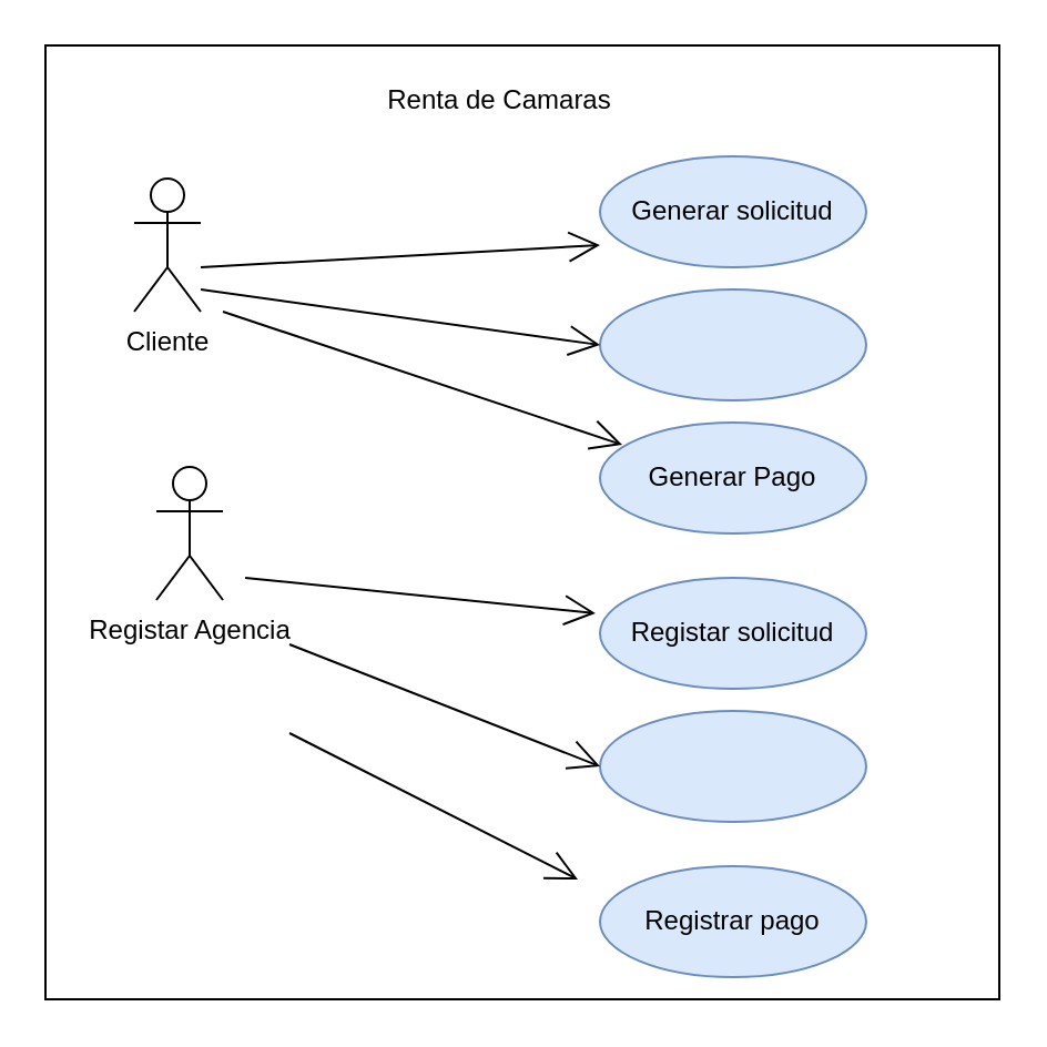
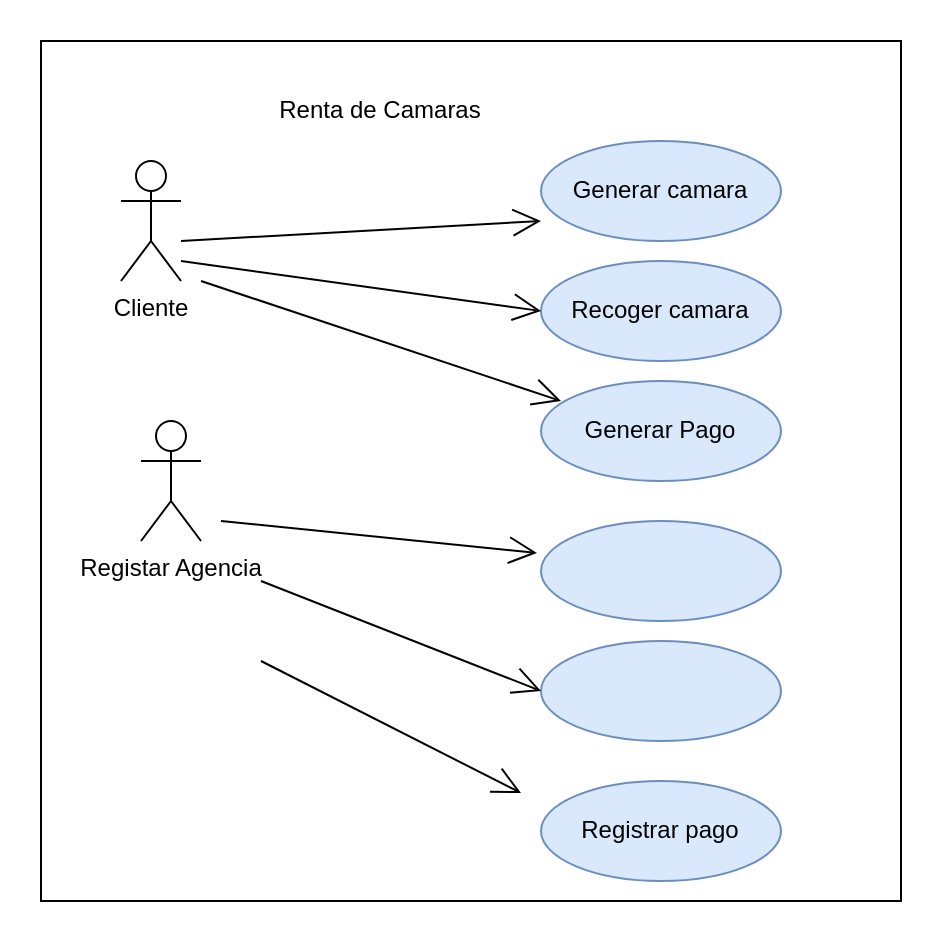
  <mxCell id="0" />
  <mxCell id="1" parent="0" />
  <mxCell id="2" value="" style="whiteSpace=wrap;html=1;aspect=fixed;" vertex="1" parent="1"><mxGeometry x="20" y="20" width="430" height="430" as="geometry" /></mxCell>
  <mxCell id="3" value="Cliente" style="shape=umlActor;verticalLabelPosition=bottom;verticalAlign=top;html=1;outlineConnect=0;" vertex="1" parent="1"><mxGeometry x="60" y="80" width="30" height="60" as="geometry" /></mxCell>
  <mxCell id="4" value="Registar Agencia" style="shape=umlActor;verticalLabelPosition=bottom;verticalAlign=top;html=1;outlineConnect=0;" vertex="1" parent="1"><mxGeometry x="70" y="210" width="30" height="60" as="geometry" /></mxCell>
  <mxCell id="5" value="" style="ellipse;whiteSpace=wrap;html=1;fillColor=#dae8fc;strokeColor=#6c8ebf;" vertex="1" parent="1"><mxGeometry x="270" y="70" width="120" height="50" as="geometry" /></mxCell>
- <mxCell id="6" value="Renta de Camaras" style="text;html=1;strokeColor=none;fillColor=none;align=center;verticalAlign=middle;whiteSpace=wrap;rounded=0;" vertex="1" parent="1"><mxGeometry x="160" y="30" width="130" height="30" as="geometry" /></mxCell>
- <mxCell id="7" value="Generar solicitud" style="text;html=1;strokeColor=none;fillColor=none;align=center;verticalAlign=middle;whiteSpace=wrap;rounded=0;" vertex="1" parent="1"><mxGeometry x="280" y="80" width="100" height="30" as="geometry" /></mxCell>
+ <mxCell id="6" value="Renta de Camaras" style="text;html=1;strokeColor=none;fillColor=none;align=center;verticalAlign=middle;whiteSpace=wrap;rounded=0;" vertex="1" parent="1"><mxGeometry x="125" y="40" width="130" height="30" as="geometry" /></mxCell>
+ <mxCell id="7" value="Generar camara" style="text;html=1;strokeColor=none;fillColor=none;align=center;verticalAlign=middle;whiteSpace=wrap;rounded=0;" vertex="1" parent="1"><mxGeometry x="280" y="80" width="100" height="30" as="geometry" /></mxCell>
  <mxCell id="8" value="" style="ellipse;whiteSpace=wrap;html=1;fillColor=#dae8fc;strokeColor=#6c8ebf;" vertex="1" parent="1"><mxGeometry x="270" y="130" width="120" height="50" as="geometry" /></mxCell>
+ <mxCell id="9" value="Recoger camara" style="text;html=1;strokeColor=none;fillColor=none;align=center;verticalAlign=middle;whiteSpace=wrap;rounded=0;" vertex="1" parent="1"><mxGeometry x="280" y="140" width="100" height="30" as="geometry" /></mxCell>
  <mxCell id="10" value="" style="ellipse;whiteSpace=wrap;html=1;fillColor=#dae8fc;strokeColor=#6c8ebf;" vertex="1" parent="1"><mxGeometry x="270" y="190" width="120" height="50" as="geometry" /></mxCell>
  <mxCell id="11" value="" style="ellipse;whiteSpace=wrap;html=1;fillColor=#dae8fc;strokeColor=#6c8ebf;" vertex="1" parent="1"><mxGeometry x="270" y="260" width="120" height="50" as="geometry" /></mxCell>
  <mxCell id="12" value="Generar Pago" style="text;html=1;strokeColor=none;fillColor=none;align=center;verticalAlign=middle;whiteSpace=wrap;rounded=0;" vertex="1" parent="1"><mxGeometry x="280" y="200" width="100" height="30" as="geometry" /></mxCell>
- <mxCell id="13" value="Registar solicitud" style="text;html=1;strokeColor=none;fillColor=none;align=center;verticalAlign=middle;whiteSpace=wrap;rounded=0;" vertex="1" parent="1"><mxGeometry x="280" y="270" width="100" height="30" as="geometry" /></mxCell>
  <mxCell id="14" value="" style="ellipse;whiteSpace=wrap;html=1;fillColor=#dae8fc;strokeColor=#6c8ebf;" vertex="1" parent="1"><mxGeometry x="270" y="320" width="120" height="50" as="geometry" /></mxCell>
  <mxCell id="15" value="" style="ellipse;whiteSpace=wrap;html=1;fillColor=#dae8fc;strokeColor=#6c8ebf;" vertex="1" parent="1"><mxGeometry x="270" y="390" width="120" height="50" as="geometry" /></mxCell>
  <mxCell id="16" value="Registrar pago" style="text;html=1;strokeColor=none;fillColor=none;align=center;verticalAlign=middle;whiteSpace=wrap;rounded=0;" vertex="1" parent="1"><mxGeometry x="280" y="400" width="100" height="30" as="geometry" /></mxCell>
  <mxCell id="17" value="" style="endArrow=open;endFill=1;endSize=12;html=1;rounded=0;" edge="1" parent="1"><mxGeometry width="160" relative="1" as="geometry"><mxPoint x="90" y="120" as="sourcePoint" /><mxPoint x="270" y="110" as="targetPoint" /></mxGeometry></mxCell>
  <mxCell id="18" value="" style="endArrow=open;endFill=1;endSize=12;html=1;rounded=0;entryX=0;entryY=0.5;entryDx=0;entryDy=0;" edge="1" parent="1" target="8"><mxGeometry width="160" relative="1" as="geometry"><mxPoint x="90" y="130" as="sourcePoint" /><mxPoint x="280" y="120" as="targetPoint" /></mxGeometry></mxCell>
  <mxCell id="19" value="" style="endArrow=open;endFill=1;endSize=12;html=1;rounded=0;" edge="1" parent="1"><mxGeometry width="160" relative="1" as="geometry"><mxPoint x="100" y="140" as="sourcePoint" /><mxPoint x="280" y="200" as="targetPoint" /></mxGeometry></mxCell>
  <mxCell id="20" value="" style="endArrow=open;endFill=1;endSize=12;html=1;rounded=0;entryX=-0.017;entryY=0.32;entryDx=0;entryDy=0;entryPerimeter=0;" edge="1" parent="1" target="11"><mxGeometry width="160" relative="1" as="geometry"><mxPoint x="110" y="260" as="sourcePoint" /><mxPoint x="290" y="240" as="targetPoint" /></mxGeometry></mxCell>
  <mxCell id="21" value="" style="endArrow=open;endFill=1;endSize=12;html=1;rounded=0;entryX=0;entryY=0.5;entryDx=0;entryDy=0;" edge="1" parent="1" target="14"><mxGeometry width="160" relative="1" as="geometry"><mxPoint x="130" y="290" as="sourcePoint" /><mxPoint x="260" y="356" as="targetPoint" /></mxGeometry></mxCell>
  <mxCell id="22" value="" style="endArrow=open;endFill=1;endSize=12;html=1;rounded=0;entryX=-0.017;entryY=0.32;entryDx=0;entryDy=0;entryPerimeter=0;" edge="1" parent="1"><mxGeometry width="160" relative="1" as="geometry"><mxPoint x="130" y="330" as="sourcePoint" /><mxPoint x="260" y="396" as="targetPoint" /></mxGeometry></mxCell>
